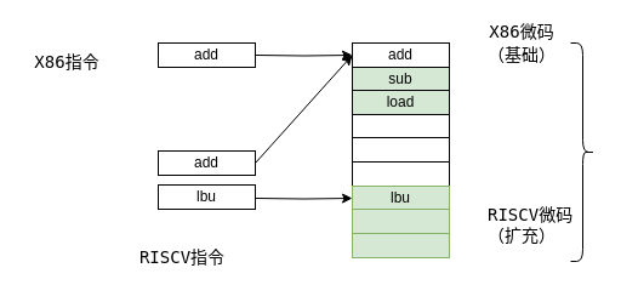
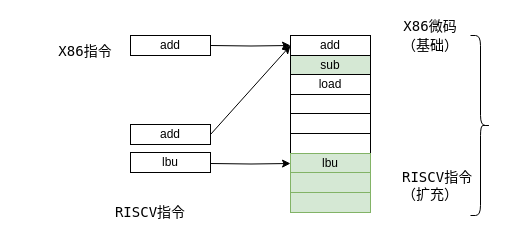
  <mxCell id="0" />
  <mxCell id="1" parent="0" />
  <mxCell id="2" value="add" style="rounded=0;whiteSpace=wrap;html=1;" parent="1" vertex="1"><mxGeometry x="290" y="35" width="80" height="20" as="geometry" /></mxCell>
  <mxCell id="3" value="sub" style="rounded=0;whiteSpace=wrap;html=1;fillColor=#d5e8d4;" parent="1" vertex="1"><mxGeometry x="290" y="55" width="80" height="20" as="geometry" /></mxCell>
- <mxCell id="4" value="load" style="rounded=0;whiteSpace=wrap;html=1;fillColor=#d5e8d4;" parent="1" vertex="1"><mxGeometry x="290" y="74" width="80" height="20" as="geometry" /></mxCell>
+ <mxCell id="4" value="load" style="rounded=0;whiteSpace=wrap;html=1;" parent="1" vertex="1"><mxGeometry x="290" y="74" width="80" height="20" as="geometry" /></mxCell>
  <mxCell id="5" value="" style="rounded=0;whiteSpace=wrap;html=1;" parent="1" vertex="1"><mxGeometry x="290" y="94" width="80" height="20" as="geometry" /></mxCell>
  <mxCell id="6" value="" style="rounded=0;whiteSpace=wrap;html=1;" parent="1" vertex="1"><mxGeometry x="290" y="113" width="80" height="20" as="geometry" /></mxCell>
  <mxCell id="7" value="" style="rounded=0;whiteSpace=wrap;html=1;" parent="1" vertex="1"><mxGeometry x="290" y="133" width="80" height="20" as="geometry" /></mxCell>
  <mxCell id="8" value="lbu" style="rounded=0;whiteSpace=wrap;html=1;fillColor=#d5e8d4;strokeColor=#82b366;" parent="1" vertex="1"><mxGeometry x="290" y="153" width="80" height="20" as="geometry" /></mxCell>
  <mxCell id="9" value="" style="rounded=0;whiteSpace=wrap;html=1;fillColor=#d5e8d4;strokeColor=#82b366;" parent="1" vertex="1"><mxGeometry x="290" y="172" width="80" height="20" as="geometry" /></mxCell>
  <mxCell id="10" value="" style="rounded=0;whiteSpace=wrap;html=1;fillColor=#d5e8d4;strokeColor=#82b366;" parent="1" vertex="1"><mxGeometry x="290" y="192" width="80" height="20" as="geometry" /></mxCell>
  <mxCell id="11" style="edgeStyle=orthogonalEdgeStyle;rounded=0;orthogonalLoop=1;jettySize=auto;html=1;entryX=0;entryY=0.5;entryDx=0;entryDy=0;" parent="1" target="2" edge="1"><mxGeometry relative="1" as="geometry"><mxPoint x="210" y="45" as="sourcePoint" /></mxGeometry></mxCell>
  <mxCell id="12" style="edgeStyle=orthogonalEdgeStyle;rounded=0;orthogonalLoop=1;jettySize=auto;html=1;entryX=0;entryY=0.5;entryDx=0;entryDy=0;" parent="1" target="8" edge="1"><mxGeometry relative="1" as="geometry"><mxPoint x="210" y="163" as="sourcePoint" /></mxGeometry></mxCell>
  <mxCell id="13" value="add" style="rounded=0;whiteSpace=wrap;html=1;" parent="1" vertex="1"><mxGeometry x="130" y="35" width="80" height="20" as="geometry" /></mxCell>
  <mxCell id="14" value="lbu" style="rounded=0;whiteSpace=wrap;html=1;" parent="1" vertex="1"><mxGeometry x="130" y="152" width="80" height="20" as="geometry" /></mxCell>
  <mxCell id="15" value="add" style="rounded=0;whiteSpace=wrap;html=1;" parent="1" vertex="1"><mxGeometry x="130" y="124" width="80" height="20" as="geometry" /></mxCell>
  <mxCell id="16" value="&lt;div style=&quot;font-family: &amp;quot;Droid Sans Mono&amp;quot;, &amp;quot;monospace&amp;quot;, monospace; font-size: 14px; line-height: 19px;&quot;&gt;&lt;span style=&quot;background-color: rgb(255, 255, 255);&quot;&gt;X86微码&lt;/span&gt;&lt;/div&gt;&lt;div style=&quot;font-family: &amp;quot;Droid Sans Mono&amp;quot;, &amp;quot;monospace&amp;quot;, monospace; font-size: 14px; line-height: 19px;&quot;&gt;&lt;span style=&quot;background-color: rgb(255, 255, 255);&quot;&gt;（基础）&lt;/span&gt;&lt;/div&gt;" style="text;html=1;strokeColor=none;fillColor=none;align=center;verticalAlign=middle;whiteSpace=wrap;rounded=0;" parent="1" vertex="1"><mxGeometry x="400" y="20" width="60" height="30" as="geometry" /></mxCell>
- <mxCell id="17" value="&lt;span style=&quot;color: rgb(0, 0, 0); font-family: &amp;quot;Droid Sans Mono&amp;quot;, &amp;quot;monospace&amp;quot;, monospace; font-size: 14px; font-style: normal; font-variant-ligatures: normal; font-variant-caps: normal; font-weight: 400; letter-spacing: normal; orphans: 2; text-align: center; text-indent: 0px; text-transform: none; widows: 2; word-spacing: 0px; -webkit-text-stroke-width: 0px; background-color: rgb(255, 255, 255); text-decoration-thickness: initial; text-decoration-style: initial; text-decoration-color: initial; float: none; display: inline !important;&quot;&gt;RISCV微码&lt;br&gt;（扩充）&lt;br&gt;&lt;/span&gt;" style="text;whiteSpace=wrap;html=1;" parent="1" vertex="1"><mxGeometry x="400" y="162" width="80" height="40" as="geometry" /></mxCell>
- <mxCell id="18" value="&lt;div style=&quot;line-height: 19px;&quot;&gt;&lt;font style=&quot;font-size: 14px;&quot; face=&quot;Droid Sans Mono, monospace, monospace&quot;&gt;X86指令&lt;/font&gt;&lt;br&gt;&lt;/div&gt;" style="text;html=1;strokeColor=none;fillColor=none;align=center;verticalAlign=middle;whiteSpace=wrap;rounded=0;" parent="1" vertex="1"><mxGeometry x="20" y="35" width="70" height="31" as="geometry" /></mxCell>
+ <mxCell id="17" value="&lt;span style=&quot;color: rgb(0, 0, 0); font-family: &amp;quot;Droid Sans Mono&amp;quot;, &amp;quot;monospace&amp;quot;, monospace; font-size: 14px; font-style: normal; font-variant-ligatures: normal; font-variant-caps: normal; font-weight: 400; letter-spacing: normal; orphans: 2; text-align: center; text-indent: 0px; text-transform: none; widows: 2; word-spacing: 0px; -webkit-text-stroke-width: 0px; background-color: rgb(255, 255, 255); text-decoration-thickness: initial; text-decoration-style: initial; text-decoration-color: initial; float: none; display: inline !important;&quot;&gt;RISCV指令&lt;br&gt;（扩充）&lt;br&gt;&lt;/span&gt;" style="text;whiteSpace=wrap;html=1;" parent="1" vertex="1"><mxGeometry x="400" y="162" width="80" height="40" as="geometry" /></mxCell>
+ <mxCell id="18" value="&lt;div style=&quot;line-height: 19px;&quot;&gt;&lt;font style=&quot;font-size: 14px;&quot; face=&quot;Droid Sans Mono, monospace, monospace&quot;&gt;X86指令&lt;/font&gt;&lt;br&gt;&lt;/div&gt;" style="text;html=1;strokeColor=none;fillColor=none;align=center;verticalAlign=middle;whiteSpace=wrap;rounded=0;" parent="1" vertex="1"><mxGeometry x="50" y="35" width="70" height="31" as="geometry" /></mxCell>
  <mxCell id="19" value="&lt;div style=&quot;line-height: 19px;&quot;&gt;&lt;font style=&quot;font-size: 14px;&quot; face=&quot;Droid Sans Mono, monospace, monospace&quot;&gt;RISCV指令&lt;/font&gt;&lt;br&gt;&lt;/div&gt;" style="text;html=1;strokeColor=none;fillColor=none;align=center;verticalAlign=middle;whiteSpace=wrap;rounded=0;" parent="1" vertex="1"><mxGeometry x="110" y="196" width="80" height="31" as="geometry" /></mxCell>
  <mxCell id="20" value="" style="endArrow=classic;html=1;rounded=0;exitX=1;exitY=0.5;exitDx=0;exitDy=0;" parent="1" source="15" edge="1"><mxGeometry width="50" height="50" relative="1" as="geometry"><mxPoint x="400" y="155" as="sourcePoint" /><mxPoint x="290" y="45" as="targetPoint" /></mxGeometry></mxCell>
  <mxCell id="21" value="" style="shape=curlyBracket;whiteSpace=wrap;html=1;rounded=1;flipH=1;labelPosition=right;verticalLabelPosition=middle;align=left;verticalAlign=middle;" vertex="1" parent="1"><mxGeometry x="470" y="35" width="20" height="180" as="geometry" /></mxCell>
